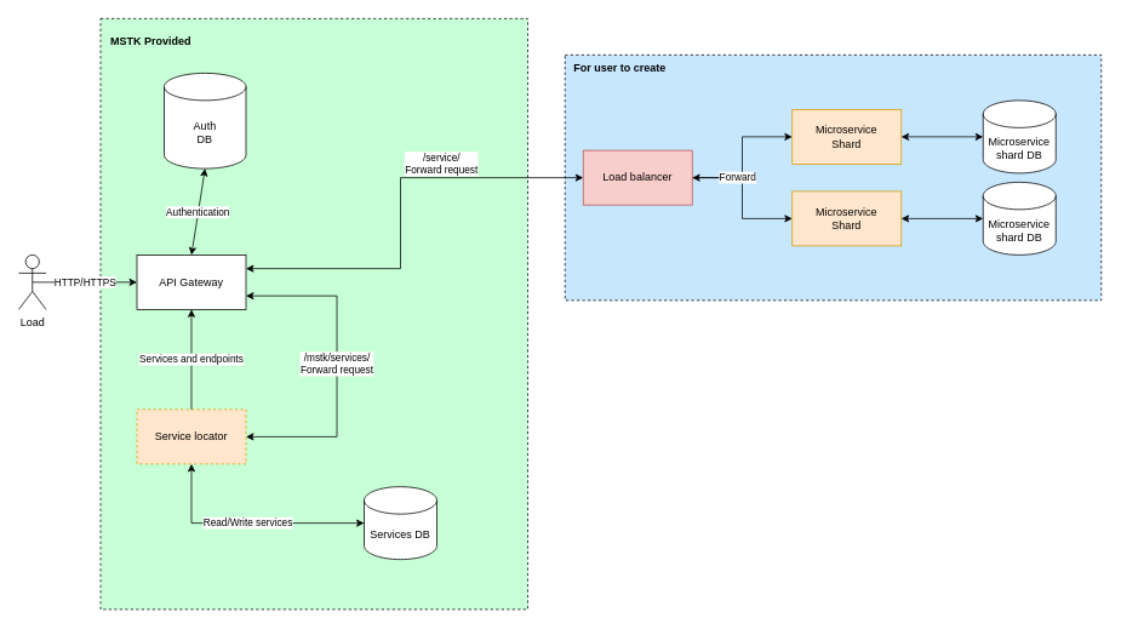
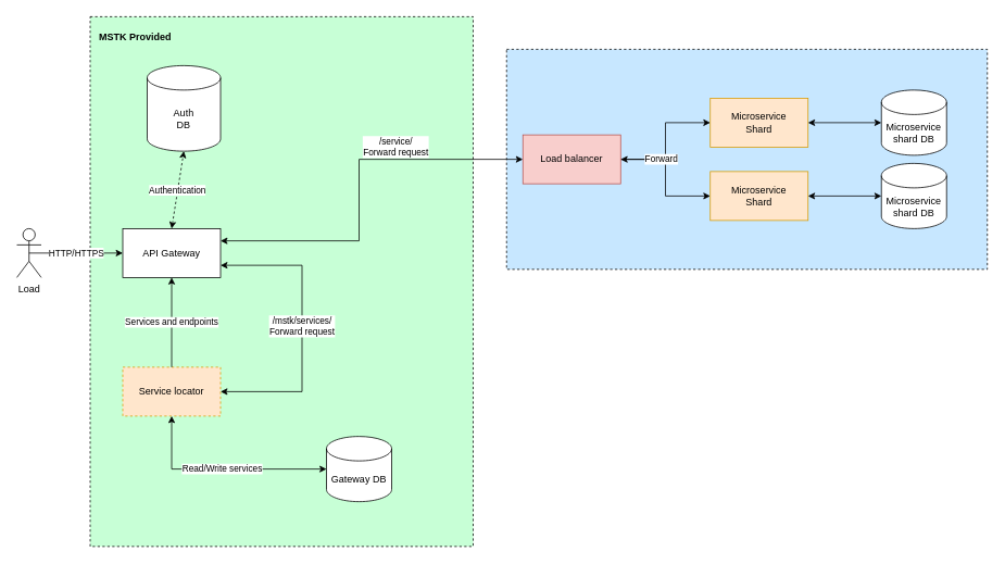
  <mxCell id="0" />
  <mxCell id="1" parent="0" />
  <mxCell id="2" value="" style="whiteSpace=wrap;html=1;dashed=1;perimeterSpacing=0;strokeWidth=1;fillColor=#c7e7ff;" parent="1" vertex="1"><mxGeometry x="621" y="60" width="590" height="270" as="geometry" /></mxCell>
  <mxCell id="3" value="" style="whiteSpace=wrap;html=1;dashed=1;perimeterSpacing=0;strokeWidth=1;fillColor=#C7FFD6;" parent="1" vertex="1"><mxGeometry x="110" y="20" width="470" height="650" as="geometry" /></mxCell>
  <mxCell id="4" value="HTTP/HTTPS" style="edgeStyle=orthogonalEdgeStyle;rounded=0;orthogonalLoop=1;jettySize=auto;html=1;exitX=0.5;exitY=0.5;exitDx=0;exitDy=0;exitPerimeter=0;" parent="1" source="5" target="9" edge="1"><mxGeometry relative="1" as="geometry" /></mxCell>
  <mxCell id="5" value="Load&lt;br&gt;" style="shape=umlActor;verticalLabelPosition=bottom;verticalAlign=top;html=1;outlineConnect=0;" parent="1" vertex="1"><mxGeometry x="20" y="280" width="30" height="60" as="geometry" /></mxCell>
  <mxCell id="6" value="/service/ &lt;br&gt;Forward request" style="edgeStyle=orthogonalEdgeStyle;rounded=0;orthogonalLoop=1;jettySize=auto;html=1;entryX=0;entryY=0.5;entryDx=0;entryDy=0;strokeColor=default;startArrow=classic;startFill=1;exitX=1;exitY=0.25;exitDx=0;exitDy=0;" parent="1" source="9" target="13" edge="1"><mxGeometry x="0.337" y="15" relative="1" as="geometry"><Array as="points"><mxPoint x="440" y="295" /><mxPoint x="440" y="195" /></Array><mxPoint x="270" y="310" as="sourcePoint" /><mxPoint as="offset" /></mxGeometry></mxCell>
- <mxCell id="7" value="Authentication" style="edgeStyle=none;rounded=0;orthogonalLoop=1;jettySize=auto;html=1;exitX=0.5;exitY=0;exitDx=0;exitDy=0;entryX=0.5;entryY=1;entryDx=0;entryDy=0;entryPerimeter=0;strokeColor=default;startArrow=classic;startFill=1;" parent="1" source="9" target="23" edge="1"><mxGeometry relative="1" as="geometry" /></mxCell>
+ <mxCell id="7" value="Authentication" style="edgeStyle=none;rounded=0;orthogonalLoop=1;jettySize=auto;html=1;exitX=0.5;exitY=0;exitDx=0;exitDy=0;entryX=0.5;entryY=1;entryDx=0;entryDy=0;entryPerimeter=0;strokeColor=default;startArrow=classic;startFill=1;dashed=1;" parent="1" source="9" target="23" edge="1"><mxGeometry relative="1" as="geometry" /></mxCell>
  <mxCell id="8" value="/mstk/services/&lt;br&gt;Forward request" style="edgeStyle=orthogonalEdgeStyle;rounded=0;orthogonalLoop=1;jettySize=auto;html=1;exitX=1;exitY=0.75;exitDx=0;exitDy=0;entryX=1;entryY=0.5;entryDx=0;entryDy=0;startArrow=classic;startFill=1;" edge="1" parent="1" source="9" target="10"><mxGeometry x="-0.014" relative="1" as="geometry"><Array as="points"><mxPoint x="370" y="325" /><mxPoint x="370" y="480" /></Array><mxPoint as="offset" /></mxGeometry></mxCell>
  <mxCell id="9" value="API Gateway" style="whiteSpace=wrap;html=1;verticalAlign=middle;" parent="1" vertex="1"><mxGeometry x="150" y="280" width="120" height="60" as="geometry" /></mxCell>
  <mxCell id="10" value="Service locator" style="rounded=0;whiteSpace=wrap;html=1;fillColor=#ffe6cc;strokeColor=#d79b00;dashed=1;" parent="1" vertex="1"><mxGeometry x="150" y="450" width="120" height="60" as="geometry" /></mxCell>
  <mxCell id="11" value="" style="edgeStyle=orthogonalEdgeStyle;rounded=0;orthogonalLoop=1;jettySize=auto;html=1;" parent="1" source="13" target="14" edge="1"><mxGeometry relative="1" as="geometry" /></mxCell>
  <mxCell id="12" value="Forward" style="edgeStyle=orthogonalEdgeStyle;rounded=0;orthogonalLoop=1;jettySize=auto;html=1;exitX=1;exitY=0.5;exitDx=0;exitDy=0;entryX=0;entryY=0.5;entryDx=0;entryDy=0;strokeColor=default;startArrow=classic;startFill=1;" parent="1" source="13" target="20" edge="1"><mxGeometry x="-0.355" relative="1" as="geometry"><mxPoint as="offset" /></mxGeometry></mxCell>
  <mxCell id="13" value="Load balancer" style="rounded=0;whiteSpace=wrap;html=1;fillColor=#f8cecc;strokeColor=#b85450;" parent="1" vertex="1"><mxGeometry x="641" y="165" width="120" height="60" as="geometry" /></mxCell>
  <mxCell id="14" value="Microservice&lt;br&gt;Shard" style="whiteSpace=wrap;html=1;rounded=0;fillColor=#ffe6cc;strokeColor=#d79b00;" parent="1" vertex="1"><mxGeometry x="871" y="210" width="120" height="60" as="geometry" /></mxCell>
- <mxCell id="15" value="Services DB" style="shape=cylinder3;whiteSpace=wrap;html=1;boundedLbl=1;backgroundOutline=1;size=15;" parent="1" vertex="1"><mxGeometry x="400" y="535" width="80" height="80" as="geometry" /></mxCell>
+ <mxCell id="15" value="Gateway DB" style="shape=cylinder3;whiteSpace=wrap;html=1;boundedLbl=1;backgroundOutline=1;size=15;" parent="1" vertex="1"><mxGeometry x="400" y="535" width="80" height="80" as="geometry" /></mxCell>
  <mxCell id="16" value="Read/Write services" style="endArrow=classic;startArrow=classic;html=1;rounded=0;entryX=0.5;entryY=1;entryDx=0;entryDy=0;exitX=0;exitY=0.5;exitDx=0;exitDy=0;exitPerimeter=0;startFill=1;" parent="1" source="15" target="10" edge="1"><mxGeometry width="50" height="50" relative="1" as="geometry"><mxPoint x="230" y="575" as="sourcePoint" /><mxPoint x="280" y="525" as="targetPoint" /><Array as="points"><mxPoint x="210" y="575" /></Array></mxGeometry></mxCell>
  <mxCell id="17" value="Services and endpoints" style="endArrow=classic;startArrow=none;html=1;rounded=0;strokeColor=default;entryX=0.5;entryY=1;entryDx=0;entryDy=0;exitX=0.5;exitY=0;exitDx=0;exitDy=0;startFill=0;" parent="1" source="10" target="9" edge="1"><mxGeometry width="50" height="50" relative="1" as="geometry"><mxPoint x="240" y="440" as="sourcePoint" /><mxPoint x="290" y="390" as="targetPoint" /></mxGeometry></mxCell>
  <mxCell id="18" value="Microservice shard DB" style="shape=cylinder3;whiteSpace=wrap;html=1;boundedLbl=1;backgroundOutline=1;size=15;" parent="1" vertex="1"><mxGeometry x="1081" y="200" width="80" height="80" as="geometry" /></mxCell>
  <mxCell id="19" value="" style="endArrow=classic;startArrow=classic;html=1;rounded=0;strokeColor=default;exitX=1;exitY=0.5;exitDx=0;exitDy=0;entryX=0;entryY=0.5;entryDx=0;entryDy=0;entryPerimeter=0;" parent="1" source="14" target="18" edge="1"><mxGeometry width="50" height="50" relative="1" as="geometry"><mxPoint x="1021" y="360" as="sourcePoint" /><mxPoint x="1071" y="310" as="targetPoint" /></mxGeometry></mxCell>
  <mxCell id="20" value="Microservice&lt;br&gt;Shard" style="whiteSpace=wrap;html=1;rounded=0;fillColor=#ffe6cc;strokeColor=#d79b00;" parent="1" vertex="1"><mxGeometry x="871" y="120" width="120" height="60" as="geometry" /></mxCell>
  <mxCell id="21" value="Microservice shard DB" style="shape=cylinder3;whiteSpace=wrap;html=1;boundedLbl=1;backgroundOutline=1;size=15;" parent="1" vertex="1"><mxGeometry x="1081" y="110" width="80" height="80" as="geometry" /></mxCell>
  <mxCell id="22" value="" style="endArrow=classic;startArrow=classic;html=1;rounded=0;strokeColor=default;exitX=1;exitY=0.5;exitDx=0;exitDy=0;entryX=0;entryY=0.5;entryDx=0;entryDy=0;entryPerimeter=0;" parent="1" source="20" target="21" edge="1"><mxGeometry width="50" height="50" relative="1" as="geometry"><mxPoint x="1021" y="260" as="sourcePoint" /><mxPoint x="1071" y="210" as="targetPoint" /></mxGeometry></mxCell>
  <mxCell id="23" value="Auth&lt;br&gt;DB" style="shape=cylinder3;whiteSpace=wrap;html=1;boundedLbl=1;backgroundOutline=1;size=15;" parent="1" vertex="1"><mxGeometry x="180" y="80" width="90" height="105" as="geometry" /></mxCell>
  <mxCell id="24" value="MSTK Provided" style="text;html=1;align=center;verticalAlign=middle;resizable=0;points=[];autosize=1;strokeColor=none;fillColor=none;fontStyle=1" parent="1" vertex="1"><mxGeometry x="110" y="30" width="110" height="30" as="geometry" /></mxCell>
- <mxCell id="25" value="For user to create&lt;br&gt;" style="text;html=1;align=center;verticalAlign=middle;resizable=0;points=[];autosize=1;strokeColor=none;fillColor=none;fontStyle=1" parent="1" vertex="1"><mxGeometry x="621" y="60" width="120" height="30" as="geometry" /></mxCell>
